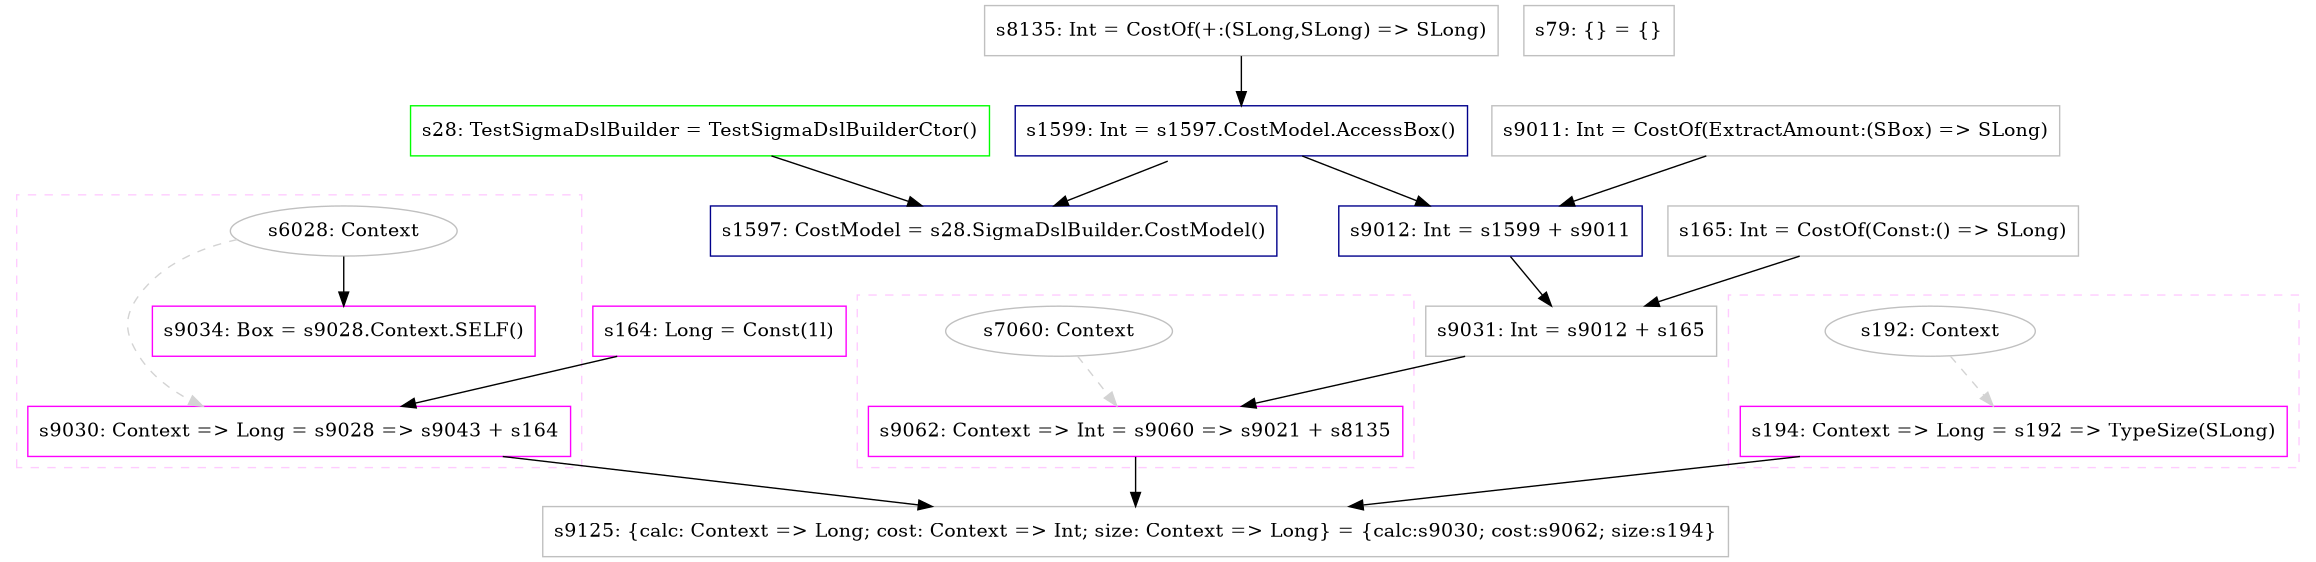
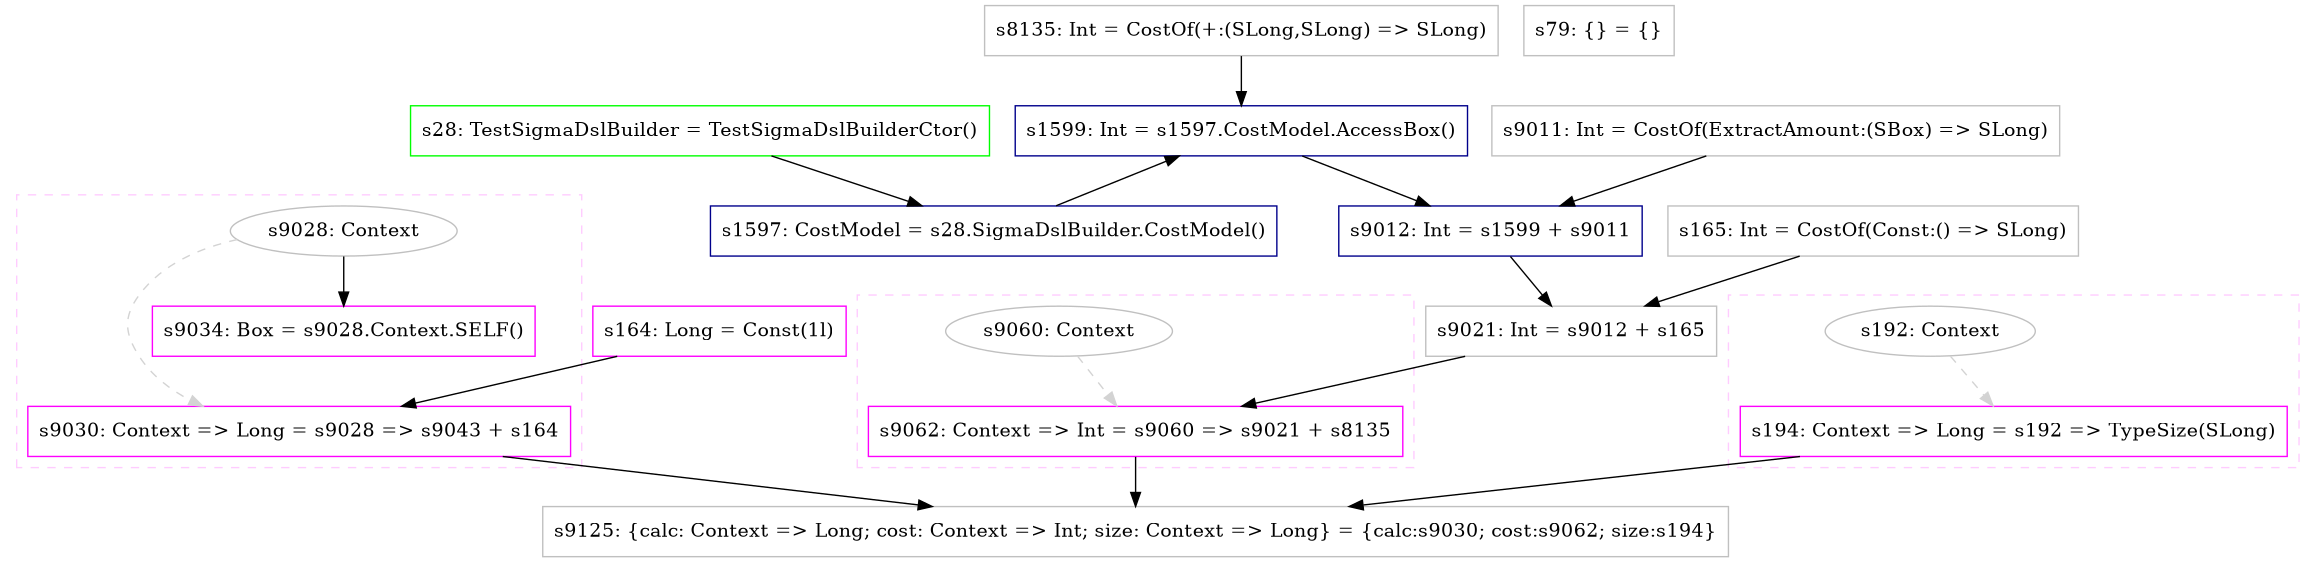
  digraph {
    concentrate=true
    node [color=gray fillcolor=white shape=box style=filled]
    edge [style=solid]
-   n1 [label="s6028: Context" shape=oval]
+   n1 [label="s9028: Context" shape=oval]
    n2 [color=magenta label="s9030: Context => Long = s9028 => s9043 + s164"]
    n3 [color=magenta label="s9034: Box = s9028.Context.SELF()"]
-   n4 [label="s7060: Context" shape=oval]
+   n4 [label="s9060: Context" shape=oval]
    n5 [color=magenta label="s9062: Context => Int = s9060 => s9021 + s8135"]
    n6 [label="s192: Context" shape=oval]
    n7 [color=magenta label="s194: Context => Long = s192 => TypeSize(SLong)"]
    n8 [label="s9125: {calc: Context => Long; cost: Context => Int; size: Context => Long} = {calc:s9030; cost:s9062; size:s194}"]
    n9 [color=magenta label="s164: Long = Const(1l)"]
    n10 [color=green label="s28: TestSigmaDslBuilder = TestSigmaDslBuilderCtor()"]
    n11 [color=darkblue label="s1597: CostModel = s28.SigmaDslBuilder.CostModel()"]
    n12 [color=darkblue label="s1599: Int = s1597.CostModel.AccessBox()"]
    n13 [color=darkblue label="s9012: Int = s1599 + s9011"]
-   n14 [label="s9031: Int = s9012 + s165"]
+   n14 [label="s9021: Int = s9012 + s165"]
    n15 [label="s9011: Int = CostOf(ExtractAmount:(SBox) => SLong)"]
    n16 [label="s165: Int = CostOf(Const:() => SLong)"]
    n17 [label="s8135: Int = CostOf(+:(SLong,SLong) => SLong)"]
    n18 [label="s79: {} = {}"]
    subgraph cluster_1 {
      color="#FFCCFF"
      style=dashed
      n3
      subgraph sub_2 {
        color="#FFCCFF"
        rank=source
        style=dashed
        n1
      }
      subgraph sub_3 {
        color="#FFCCFF"
        rank=sink
        style=dashed
        n2
      }
    }
    subgraph cluster_4 {
      color="#FFCCFF"
      style=dashed
      subgraph sub_5 {
        color="#FFCCFF"
        rank=source
        style=dashed
        n4
      }
      subgraph sub_6 {
        color="#FFCCFF"
        rank=sink
        style=dashed
        n5
      }
    }
    subgraph cluster_7 {
      color="#FFCCFF"
      style=dashed
      subgraph sub_8 {
        color="#FFCCFF"
        rank=source
        style=dashed
        n6
      }
      subgraph sub_9 {
        color="#FFCCFF"
        rank=sink
        style=dashed
        n7
      }
    }
    n1 -> n2 [color=lightgray style=dashed weight=0]
    n1 -> n3
    n2 -> n8
    n4 -> n5 [color=lightgray style=dashed weight=0]
    n5 -> n8
    n6 -> n7 [color=lightgray style=dashed weight=0]
    n7 -> n8
    n9 -> n2
    n10 -> n11
-   n12 -> n11
+   n11 -> n12
    n12 -> n13
    n13 -> n14
    n14 -> n5
    n15 -> n13
    n16 -> n14
    n17 -> n12
  }
